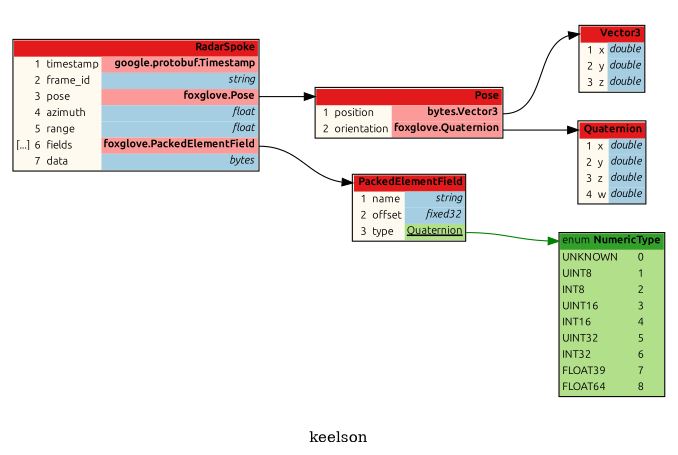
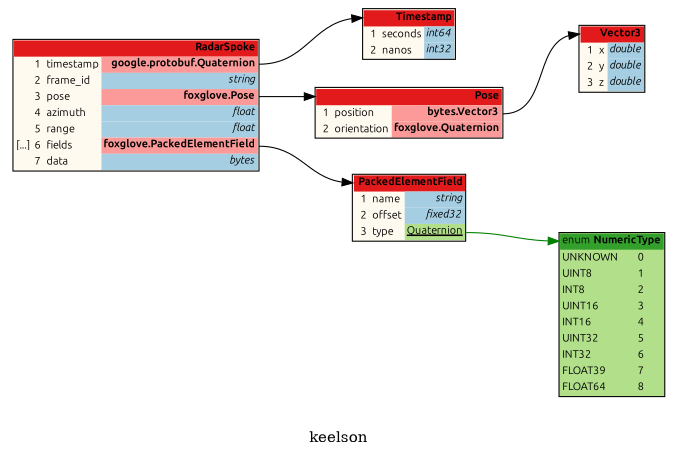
  digraph {
    label=keelson
    rankdir=LR
    node [fontname=Ubuntu fontsize=10 shape=plaintext]
    edge [color="#000000" headport=header]
    n1 [label=<<TABLE BORDER="1" CELLBORDER="0" CELLSPACING="0" BGCOLOR="#fffaf0"><TR><TD COLSPAN="4" PORT="header" BGCOLOR="#e31a1c" ALIGN="right"><b>Vector3</b></TD></TR><TR><TD ALIGN="right"></TD><TD ALIGN="right">1</TD><TD ALIGN="left">x</TD><TD BGCOLOR="#a6cee3" PORT="pox" ALIGN="right" TITLE="double"><i>double</i></TD></TR><TR><TD ALIGN="right"></TD><TD ALIGN="right">2</TD><TD ALIGN="left">y</TD><TD BGCOLOR="#a6cee3" PORT="poy" ALIGN="right" TITLE="double"><i>double</i></TD></TR><TR><TD ALIGN="right"></TD><TD ALIGN="right">3</TD><TD ALIGN="left">z</TD><TD BGCOLOR="#a6cee3" PORT="poz" ALIGN="right" TITLE="double"><i>double</i></TD></TR></TABLE>>]
-   n2 [label=<<TABLE BORDER="1" CELLBORDER="0" CELLSPACING="0" BGCOLOR="#fffaf0"><TR><TD COLSPAN="4" PORT="header" BGCOLOR="#e31a1c" ALIGN="right"><b>Quaternion</b></TD></TR><TR><TD ALIGN="right"></TD><TD ALIGN="right">1</TD><TD ALIGN="left">x</TD><TD BGCOLOR="#a6cee3" PORT="pox" ALIGN="right" TITLE="double"><i>double</i></TD></TR><TR><TD ALIGN="right"></TD><TD ALIGN="right">2</TD><TD ALIGN="left">y</TD><TD BGCOLOR="#a6cee3" PORT="poy" ALIGN="right" TITLE="double"><i>double</i></TD></TR><TR><TD ALIGN="right"></TD><TD ALIGN="right">3</TD><TD ALIGN="left">z</TD><TD BGCOLOR="#a6cee3" PORT="poz" ALIGN="right" TITLE="double"><i>double</i></TD></TR><TR><TD ALIGN="right"></TD><TD ALIGN="right">4</TD><TD ALIGN="left">w</TD><TD BGCOLOR="#a6cee3" PORT="pow" ALIGN="right" TITLE="double"><i>double</i></TD></TR></TABLE>>]
    n3 [label=<<TABLE BORDER="1" CELLBORDER="0" CELLSPACING="0" BGCOLOR="#b2df8a"><TR><TD COLSPAN="2" PORT="header" BGCOLOR="#33a02c" ALIGN="right">enum <b>NumericType</b></TD></TR><TR><TD BGCOLOR="#b2df8a" ALIGN="left">UNKNOWN</TD><TD BGCOLOR="#b2df8a" ALIGN="left">0</TD></TR><TR><TD BGCOLOR="#b2df8a" ALIGN="left">UINT8</TD><TD BGCOLOR="#b2df8a" ALIGN="left">1</TD></TR><TR><TD BGCOLOR="#b2df8a" ALIGN="left">INT8</TD><TD BGCOLOR="#b2df8a" ALIGN="left">2</TD></TR><TR><TD BGCOLOR="#b2df8a" ALIGN="left">UINT16</TD><TD BGCOLOR="#b2df8a" ALIGN="left">3</TD></TR><TR><TD BGCOLOR="#b2df8a" ALIGN="left">INT16</TD><TD BGCOLOR="#b2df8a" ALIGN="left">4</TD></TR><TR><TD BGCOLOR="#b2df8a" ALIGN="left">UINT32</TD><TD BGCOLOR="#b2df8a" ALIGN="left">5</TD></TR><TR><TD BGCOLOR="#b2df8a" ALIGN="left">INT32</TD><TD BGCOLOR="#b2df8a" ALIGN="left">6</TD></TR><TR><TD BGCOLOR="#b2df8a" ALIGN="left">FLOAT39</TD><TD BGCOLOR="#b2df8a" ALIGN="left">7</TD></TR><TR><TD BGCOLOR="#b2df8a" ALIGN="left">FLOAT64</TD><TD BGCOLOR="#b2df8a" ALIGN="left">8</TD></TR></TABLE>>]
-   n4 [label=<<TABLE BORDER="1" CELLBORDER="0" CELLSPACING="0" BGCOLOR="#fffaf0"><TR><TD COLSPAN="4" PORT="header" BGCOLOR="#e31a1c" ALIGN="right"><b>RadarSpoke</b></TD></TR><TR><TD ALIGN="right"></TD><TD ALIGN="right">1</TD><TD ALIGN="left">timestamp</TD><TD BGCOLOR="#fb9a99" PORT="potimestamp" ALIGN="right"><b>google.protobuf.Timestamp</b></TD></TR><TR><TD ALIGN="right"></TD><TD ALIGN="right">2</TD><TD ALIGN="left">frame_id</TD><TD BGCOLOR="#a6cee3" PORT="poframe_id" ALIGN="right" TITLE="string"><i>string</i></TD></TR><TR><TD ALIGN="right"></TD><TD ALIGN="right">3</TD><TD ALIGN="left">pose</TD><TD BGCOLOR="#fb9a99" PORT="popose" ALIGN="right"><b>foxglove.Pose</b></TD></TR><TR><TD ALIGN="right"></TD><TD ALIGN="right">4</TD><TD ALIGN="left">azimuth</TD><TD BGCOLOR="#a6cee3" PORT="poazimuth" ALIGN="right" TITLE="float"><i>float</i></TD></TR><TR><TD ALIGN="right"></TD><TD ALIGN="right">5</TD><TD ALIGN="left">range</TD><TD BGCOLOR="#a6cee3" PORT="porange" ALIGN="right" TITLE="float"><i>float</i></TD></TR><TR><TD ALIGN="right">[...]</TD><TD ALIGN="right">6</TD><TD ALIGN="left">fields</TD><TD BGCOLOR="#fb9a99" PORT="pofields" ALIGN="right"><b>foxglove.PackedElementField</b></TD></TR><TR><TD ALIGN="right"></TD><TD ALIGN="right">7</TD><TD ALIGN="left">data</TD><TD BGCOLOR="#a6cee3" PORT="podata" ALIGN="right" TITLE="bytes"><i>bytes</i></TD></TR></TABLE>>]
+   n4 [label=<<TABLE BORDER="1" CELLBORDER="0" CELLSPACING="0" BGCOLOR="#fffaf0"><TR><TD COLSPAN="4" PORT="header" BGCOLOR="#e31a1c" ALIGN="right"><b>RadarSpoke</b></TD></TR><TR><TD ALIGN="right"></TD><TD ALIGN="right">1</TD><TD ALIGN="left">timestamp</TD><TD BGCOLOR="#fb9a99" PORT="potimestamp" ALIGN="right"><b>google.protobuf.Quaternion</b></TD></TR><TR><TD ALIGN="right"></TD><TD ALIGN="right">2</TD><TD ALIGN="left">frame_id</TD><TD BGCOLOR="#a6cee3" PORT="poframe_id" ALIGN="right" TITLE="string"><i>string</i></TD></TR><TR><TD ALIGN="right"></TD><TD ALIGN="right">3</TD><TD ALIGN="left">pose</TD><TD BGCOLOR="#fb9a99" PORT="popose" ALIGN="right"><b>foxglove.Pose</b></TD></TR><TR><TD ALIGN="right"></TD><TD ALIGN="right">4</TD><TD ALIGN="left">azimuth</TD><TD BGCOLOR="#a6cee3" PORT="poazimuth" ALIGN="right" TITLE="float"><i>float</i></TD></TR><TR><TD ALIGN="right"></TD><TD ALIGN="right">5</TD><TD ALIGN="left">range</TD><TD BGCOLOR="#a6cee3" PORT="porange" ALIGN="right" TITLE="float"><i>float</i></TD></TR><TR><TD ALIGN="right">[...]</TD><TD ALIGN="right">6</TD><TD ALIGN="left">fields</TD><TD BGCOLOR="#fb9a99" PORT="pofields" ALIGN="right"><b>foxglove.PackedElementField</b></TD></TR><TR><TD ALIGN="right"></TD><TD ALIGN="right">7</TD><TD ALIGN="left">data</TD><TD BGCOLOR="#a6cee3" PORT="podata" ALIGN="right" TITLE="bytes"><i>bytes</i></TD></TR></TABLE>>]
    n5 [label=<<TABLE BORDER="1" CELLBORDER="0" CELLSPACING="0" BGCOLOR="#fffaf0"><TR><TD COLSPAN="4" PORT="header" BGCOLOR="#e31a1c" ALIGN="right"><b>Pose</b></TD></TR><TR><TD ALIGN="right"></TD><TD ALIGN="right">1</TD><TD ALIGN="left">position</TD><TD BGCOLOR="#fb9a99" PORT="poposition" ALIGN="right"><b>bytes.Vector3</b></TD></TR><TR><TD ALIGN="right"></TD><TD ALIGN="right">2</TD><TD ALIGN="left">orientation</TD><TD BGCOLOR="#fb9a99" PORT="poorientation" ALIGN="right"><b>foxglove.Quaternion</b></TD></TR></TABLE>>]
    n6 [label=<<TABLE BORDER="1" CELLBORDER="0" CELLSPACING="0" BGCOLOR="#fffaf0"><TR><TD COLSPAN="4" PORT="header" BGCOLOR="#e31a1c" ALIGN="right"><b>PackedElementField</b></TD></TR><TR><TD ALIGN="right"></TD><TD ALIGN="right">1</TD><TD ALIGN="left">name</TD><TD BGCOLOR="#a6cee3" PORT="poname" ALIGN="right" TITLE="string"><i>string</i></TD></TR><TR><TD ALIGN="right"></TD><TD ALIGN="right">2</TD><TD ALIGN="left">offset</TD><TD BGCOLOR="#a6cee3" PORT="pooffset" ALIGN="right" TITLE="fixed32"><i>fixed32</i></TD></TR><TR><TD ALIGN="right"></TD><TD ALIGN="right">3</TD><TD ALIGN="left">type</TD><TD BGCOLOR="#b2df8a" PORT="potype" ALIGN="right"><u>Quaternion</u></TD></TR></TABLE>>]
+   n7 [label=<<TABLE BORDER="1" CELLBORDER="0" CELLSPACING="0" BGCOLOR="#fffaf0"><TR><TD COLSPAN="4" PORT="header" BGCOLOR="#e31a1c" ALIGN="right"><b>Timestamp</b></TD></TR><TR><TD ALIGN="right"></TD><TD ALIGN="right">1</TD><TD ALIGN="left">seconds</TD><TD BGCOLOR="#a6cee3" PORT="poseconds" ALIGN="right" TITLE="int64"><i>int64</i></TD></TR><TR><TD ALIGN="right"></TD><TD ALIGN="right">2</TD><TD ALIGN="left">nanos</TD><TD BGCOLOR="#a6cee3" PORT="ponanos" ALIGN="right" TITLE="int32"><i>int32</i></TD></TR></TABLE>>]
    n4 -> n5 [tailport="popose:e"]
    n4 -> n6 [tailport="pofields:e"]
+   n4 -> n7 [tailport="potimestamp:e"]
    n5 -> n1 [tailport="poposition:e"]
-   n5 -> n2 [tailport="poorientation:e"]
    n6 -> n3 [color="#008000" tailport="potype:e"]
  }
